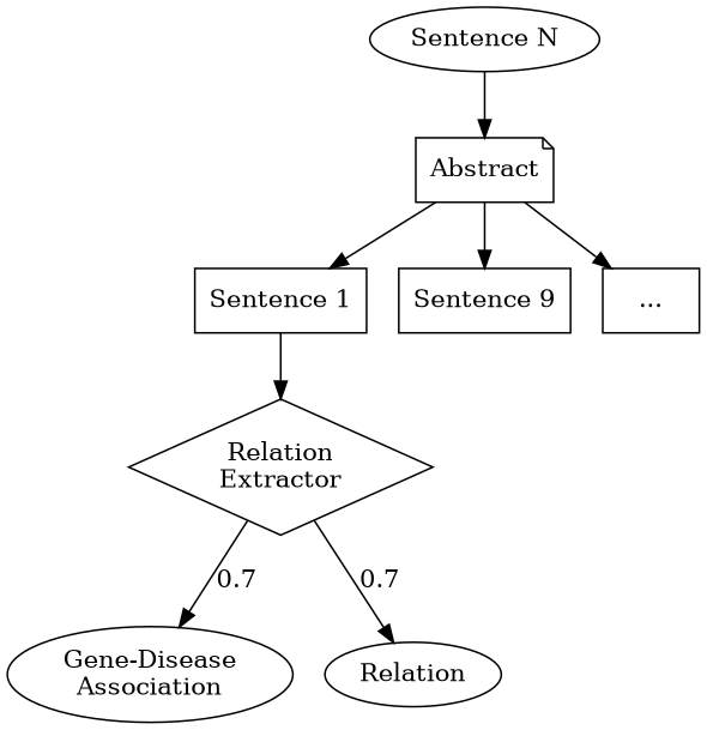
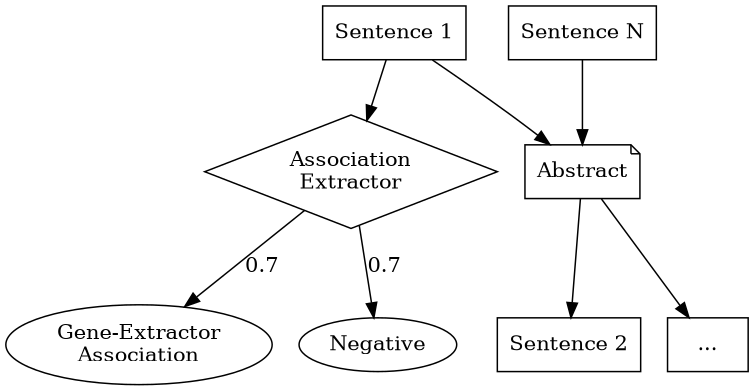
  digraph {
    node [shape=rectangle]
    n1 [label=Abstract shape=note]
    n2 [label="Sentence 1"]
-   n3 [label="Sentence 9"]
+   n3 [label="Sentence 2"]
    n4 [label="..."]
-   n5 [label="Relation\nExtractor" shape=diamond]
-   n6 [label="Sentence N" shape=ellipse]
-   n7 [label="Gene-Disease\nAssociation" shape=ellipse]
-   n8 [label=Relation shape=ellipse]
-   n1 -> n2
+   n5 [label="Association\nExtractor" shape=diamond]
+   n6 [label="Sentence N"]
+   n7 [label="Gene-Extractor\nAssociation" shape=ellipse]
+   n8 [label=Negative shape=ellipse]
+   n2 -> n1
    n1 -> n3
    n1 -> n4
    n2 -> n5
    n5 -> n7 [label=0.7]
    n5 -> n8 [label=0.7]
    n6 -> n1
  }
